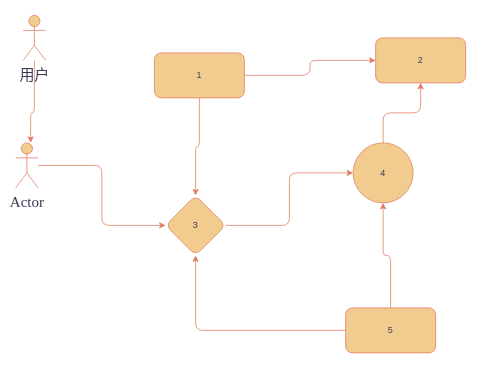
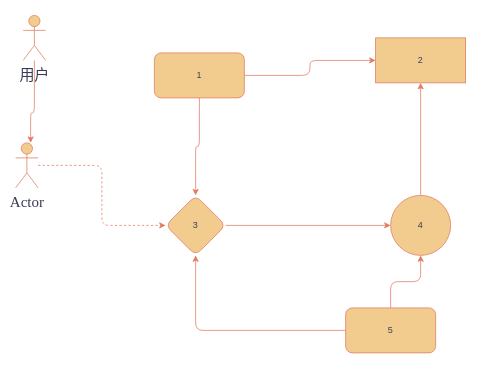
  <mxCell id="0" />
  <mxCell id="1" parent="0" />
  <mxCell id="2" style="edgeStyle=orthogonalEdgeStyle;rounded=1;orthogonalLoop=1;jettySize=auto;html=1;movable=1;resizable=1;rotatable=1;deletable=1;editable=1;locked=0;connectable=1;labelBackgroundColor=none;strokeColor=#E07A5F;fontColor=default;" edge="1" parent="1" source="4" target="5"><mxGeometry relative="1" as="geometry" /></mxCell>
  <mxCell id="3" style="edgeStyle=orthogonalEdgeStyle;rounded=1;orthogonalLoop=1;jettySize=auto;html=1;entryX=0.5;entryY=0;entryDx=0;entryDy=0;movable=1;resizable=1;rotatable=1;deletable=1;editable=1;locked=0;connectable=1;labelBackgroundColor=none;strokeColor=#E07A5F;fontColor=default;" edge="1" parent="1" source="4" target="7"><mxGeometry relative="1" as="geometry" /></mxCell>
  <mxCell id="4" value="1" style="rounded=1;whiteSpace=wrap;html=1;direction=east;flipH=1;flipV=1;movable=1;resizable=1;rotatable=1;deletable=1;editable=1;locked=0;connectable=1;labelBackgroundColor=none;fillColor=#F2CC8F;strokeColor=#E07A5F;fontColor=#393C56;" vertex="1" parent="1"><mxGeometry x="205" y="70" width="120" height="60" as="geometry" /></mxCell>
- <mxCell id="5" value="2" style="rounded=1;whiteSpace=wrap;html=1;direction=east;flipH=1;flipV=1;movable=1;resizable=1;rotatable=1;deletable=1;editable=1;locked=0;connectable=1;labelBackgroundColor=none;fillColor=#F2CC8F;strokeColor=#E07A5F;fontColor=#393C56;" vertex="1" parent="1"><mxGeometry x="500" y="50" width="120" height="60" as="geometry" /></mxCell>
+ <mxCell id="5" value="2" style="whiteSpace=wrap;html=1;direction=east;flipH=1;flipV=1;movable=1;resizable=1;rotatable=1;deletable=1;editable=1;locked=0;connectable=1;labelBackgroundColor=none;fillColor=#F2CC8F;strokeColor=#E07A5F;fontColor=#393C56;rounded=0;" vertex="1" parent="1"><mxGeometry x="500" y="50" width="120" height="60" as="geometry" /></mxCell>
  <mxCell id="6" value="" style="edgeStyle=orthogonalEdgeStyle;rounded=1;orthogonalLoop=1;jettySize=auto;html=1;movable=1;resizable=1;rotatable=1;deletable=1;editable=1;locked=0;connectable=1;labelBackgroundColor=none;strokeColor=#E07A5F;fontColor=default;" edge="1" parent="1" source="7" target="9"><mxGeometry relative="1" as="geometry" /></mxCell>
  <mxCell id="7" value="3" style="rhombus;whiteSpace=wrap;html=1;direction=east;flipH=1;flipV=1;movable=1;resizable=1;rotatable=1;deletable=1;editable=1;locked=0;connectable=1;rounded=1;labelBackgroundColor=none;fillColor=#F2CC8F;strokeColor=#E07A5F;fontColor=#393C56;" vertex="1" parent="1"><mxGeometry x="220" y="260" width="80" height="80" as="geometry" /></mxCell>
  <mxCell id="8" style="edgeStyle=orthogonalEdgeStyle;rounded=1;orthogonalLoop=1;jettySize=auto;html=1;movable=1;resizable=1;rotatable=1;deletable=1;editable=1;locked=0;connectable=1;labelBackgroundColor=none;strokeColor=#E07A5F;fontColor=default;" edge="1" parent="1" source="9" target="5"><mxGeometry relative="1" as="geometry" /></mxCell>
- <mxCell id="9" value="4" style="ellipse;whiteSpace=wrap;html=1;direction=east;flipH=1;flipV=1;movable=1;resizable=1;rotatable=1;deletable=1;editable=1;locked=0;connectable=1;rounded=1;labelBackgroundColor=none;fillColor=#F2CC8F;strokeColor=#E07A5F;fontColor=#393C56;" vertex="1" parent="1"><mxGeometry x="470" y="190" width="80" height="80" as="geometry" /></mxCell>
+ <mxCell id="9" value="4" style="ellipse;whiteSpace=wrap;html=1;direction=east;flipH=1;flipV=1;movable=1;resizable=1;rotatable=1;deletable=1;editable=1;locked=0;connectable=1;rounded=1;labelBackgroundColor=none;fillColor=#F2CC8F;strokeColor=#E07A5F;fontColor=#393C56;" vertex="1" parent="1"><mxGeometry x="520" y="260" width="80" height="80" as="geometry" /></mxCell>
  <mxCell id="10" value="" style="edgeStyle=orthogonalEdgeStyle;hachureGap=4;orthogonalLoop=1;jettySize=auto;html=1;fontFamily=Architects Daughter;fontSource=https%3A%2F%2Ffonts.googleapis.com%2Fcss%3Ffamily%3DArchitects%2BDaughter;fontSize=16;rounded=1;labelBackgroundColor=none;strokeColor=#E07A5F;fontColor=default;" edge="1" parent="1" source="11" target="13"><mxGeometry relative="1" as="geometry"><Array as="points"><mxPoint x="45" y="150" /><mxPoint x="40" y="150" /></Array></mxGeometry></mxCell>
  <mxCell id="11" value="用户" style="shape=umlActor;verticalLabelPosition=bottom;verticalAlign=top;html=1;outlineConnect=0;hachureGap=4;fontFamily=Architects Daughter;fontSource=https%3A%2F%2Ffonts.googleapis.com%2Fcss%3Ffamily%3DArchitects%2BDaughter;fontSize=20;rounded=1;labelBackgroundColor=none;fillColor=#F2CC8F;strokeColor=#E07A5F;fontColor=#393C56;" vertex="1" parent="1"><mxGeometry x="30" y="20" width="30" height="60" as="geometry" /></mxCell>
- <mxCell id="12" style="edgeStyle=orthogonalEdgeStyle;hachureGap=4;orthogonalLoop=1;jettySize=auto;html=1;entryX=0;entryY=0.5;entryDx=0;entryDy=0;fontFamily=Architects Daughter;fontSource=https%3A%2F%2Ffonts.googleapis.com%2Fcss%3Ffamily%3DArchitects%2BDaughter;fontSize=16;rounded=1;labelBackgroundColor=none;strokeColor=#E07A5F;fontColor=default;" edge="1" parent="1" source="13" target="7"><mxGeometry relative="1" as="geometry" /></mxCell>
+ <mxCell id="12" style="edgeStyle=orthogonalEdgeStyle;hachureGap=4;orthogonalLoop=1;jettySize=auto;html=1;entryX=0;entryY=0.5;entryDx=0;entryDy=0;fontFamily=Architects Daughter;fontSource=https%3A%2F%2Ffonts.googleapis.com%2Fcss%3Ffamily%3DArchitects%2BDaughter;fontSize=16;rounded=1;labelBackgroundColor=none;strokeColor=#E07A5F;fontColor=default;dashed=1;" edge="1" parent="1" source="13" target="7"><mxGeometry relative="1" as="geometry" /></mxCell>
  <mxCell id="13" value="Actor" style="shape=umlActor;verticalLabelPosition=bottom;verticalAlign=top;html=1;outlineConnect=0;hachureGap=4;fontFamily=Architects Daughter;fontSource=https%3A%2F%2Ffonts.googleapis.com%2Fcss%3Ffamily%3DArchitects%2BDaughter;fontSize=20;rounded=1;labelBackgroundColor=none;fillColor=#F2CC8F;strokeColor=#E07A5F;fontColor=#393C56;" vertex="1" parent="1"><mxGeometry x="20" y="190" width="30" height="60" as="geometry" /></mxCell>
  <mxCell id="14" style="edgeStyle=orthogonalEdgeStyle;rounded=1;orthogonalLoop=1;jettySize=auto;html=1;labelBackgroundColor=none;strokeColor=#E07A5F;fontColor=default;" edge="1" parent="1" source="16" target="7"><mxGeometry relative="1" as="geometry" /></mxCell>
  <mxCell id="15" style="edgeStyle=orthogonalEdgeStyle;rounded=1;orthogonalLoop=1;jettySize=auto;html=1;labelBackgroundColor=none;strokeColor=#E07A5F;fontColor=default;" edge="1" parent="1" source="16" target="9"><mxGeometry relative="1" as="geometry" /></mxCell>
  <mxCell id="16" value="5" style="rounded=1;whiteSpace=wrap;html=1;labelBackgroundColor=none;fillColor=#F2CC8F;strokeColor=#E07A5F;fontColor=#393C56;" vertex="1" parent="1"><mxGeometry x="460" y="410" width="120" height="60" as="geometry" /></mxCell>
